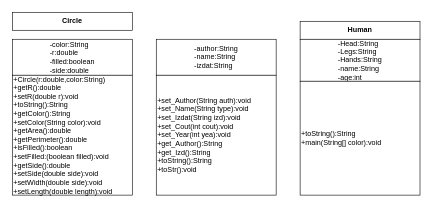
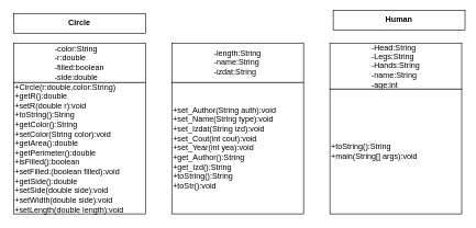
  <mxCell id="0" />
  <mxCell id="1" parent="0" />
  <mxCell id="2" value="&lt;b&gt;Сircle&lt;/b&gt;" style="rounded=0;whiteSpace=wrap;html=1;" parent="1" vertex="1"><mxGeometry x="20" y="20" width="200" height="30" as="geometry" /></mxCell>
  <mxCell id="3" value="&lt;div style=&quot;text-align: left&quot;&gt;&lt;span&gt;-color:String&lt;/span&gt;&lt;/div&gt;&lt;div style=&quot;text-align: left&quot;&gt;&lt;span&gt;-r:double&lt;/span&gt;&lt;/div&gt;&lt;div style=&quot;text-align: left&quot;&gt;&lt;span&gt;-filled:boolean&lt;/span&gt;&lt;/div&gt;&lt;div style=&quot;text-align: left&quot;&gt;&lt;span&gt;-side:double&lt;/span&gt;&lt;/div&gt;" style="rounded=0;whiteSpace=wrap;html=1;" parent="1" vertex="1"><mxGeometry x="20" y="65" width="200" height="60" as="geometry" /></mxCell>
  <mxCell id="4" value="+Circle(r:double,color:String)&lt;br&gt;+getR():double&lt;br&gt;+setR(double r):void&lt;br&gt;+toString():String&lt;br&gt;+getColor():String&lt;br&gt;+setColor(String color):void&lt;br&gt;+getArea():double&lt;br&gt;+getPerimeter():double&lt;br&gt;+isFilled():boolean&lt;br&gt;+setFilled:(boolean filled):void&lt;br&gt;+getSide():double&lt;br&gt;+setSide(double side):void&lt;br&gt;+setWidth(double side):void&lt;br&gt;+setLength(double length):void" style="rounded=0;whiteSpace=wrap;html=1;align=left;" parent="1" vertex="1"><mxGeometry x="20" y="125" width="200" height="200" as="geometry" /></mxCell>
- <mxCell id="5" value="&lt;div style=&quot;text-align: left&quot;&gt;&lt;span&gt;-author:String&lt;/span&gt;&lt;/div&gt;&lt;div style=&quot;text-align: left&quot;&gt;&lt;span&gt;-name:String&lt;/span&gt;&lt;/div&gt;&lt;div style=&quot;text-align: left&quot;&gt;&lt;span&gt;-izdat:String&lt;/span&gt;&lt;/div&gt;" style="rounded=0;whiteSpace=wrap;html=1;" parent="1" vertex="1"><mxGeometry x="260" y="65" width="200" height="60" as="geometry" /></mxCell>
+ <mxCell id="5" value="&lt;div style=&quot;text-align: left&quot;&gt;&lt;span&gt;-length:String&lt;/span&gt;&lt;/div&gt;&lt;div style=&quot;text-align: left&quot;&gt;&lt;span&gt;-name:String&lt;/span&gt;&lt;/div&gt;&lt;div style=&quot;text-align: left&quot;&gt;&lt;span&gt;-izdat:String&lt;/span&gt;&lt;/div&gt;" style="rounded=0;whiteSpace=wrap;html=1;" parent="1" vertex="1"><mxGeometry x="260" y="65" width="200" height="60" as="geometry" /></mxCell>
  <mxCell id="6" value="+set_Author(String auth):void&lt;br&gt;+set_Name(String type):void&lt;br&gt;+set_Izdat(String izd):void&lt;br&gt;+set_Cout(int cout):void&lt;br&gt;+set_Year(int yea):void&lt;br&gt;+get_Author():String&lt;br&gt;+get_Izd():String&lt;br&gt;+toString():String&lt;br&gt;+toStr():void&lt;br&gt;" style="rounded=0;whiteSpace=wrap;html=1;align=left;" parent="1" vertex="1"><mxGeometry x="260" y="125" width="200" height="200" as="geometry" /></mxCell>
- <mxCell id="7" value="&lt;b&gt;Human&lt;/b&gt;" style="rounded=0;whiteSpace=wrap;html=1;" parent="1" vertex="1"><mxGeometry x="500" y="35" width="200" height="30" as="geometry" /></mxCell>
+ <mxCell id="7" value="&lt;b&gt;Human&lt;/b&gt;" style="rounded=0;whiteSpace=wrap;html=1;" parent="1" vertex="1"><mxGeometry x="505" y="15" width="200" height="30" as="geometry" /></mxCell>
  <mxCell id="8" value="&lt;div style=&quot;text-align: left&quot;&gt;&lt;span&gt;-Head:String&lt;/span&gt;&lt;/div&gt;&lt;div style=&quot;text-align: left&quot;&gt;&lt;span&gt;-Legs:String&lt;/span&gt;&lt;/div&gt;&lt;div style=&quot;text-align: left&quot;&gt;&lt;span&gt;-Hands:String&lt;/span&gt;&lt;/div&gt;&lt;div style=&quot;text-align: left&quot;&gt;&lt;span&gt;-name:String&lt;/span&gt;&lt;/div&gt;&lt;div style=&quot;text-align: left&quot;&gt;&lt;span&gt;-age:int&lt;/span&gt;&lt;/div&gt;" style="rounded=0;whiteSpace=wrap;html=1;" parent="1" vertex="1"><mxGeometry x="500" y="65" width="200" height="70" as="geometry" /></mxCell>
- <mxCell id="9" value="+toString():String&lt;br&gt;+main(String[] color):void" style="rounded=0;whiteSpace=wrap;html=1;align=left;" parent="1" vertex="1"><mxGeometry x="500" y="135" width="200" height="190" as="geometry" /></mxCell>
+ <mxCell id="9" value="+toString():String&lt;br&gt;+main(String[] args):void" style="rounded=0;whiteSpace=wrap;html=1;align=left;" parent="1" vertex="1"><mxGeometry x="500" y="135" width="200" height="190" as="geometry" /></mxCell>
